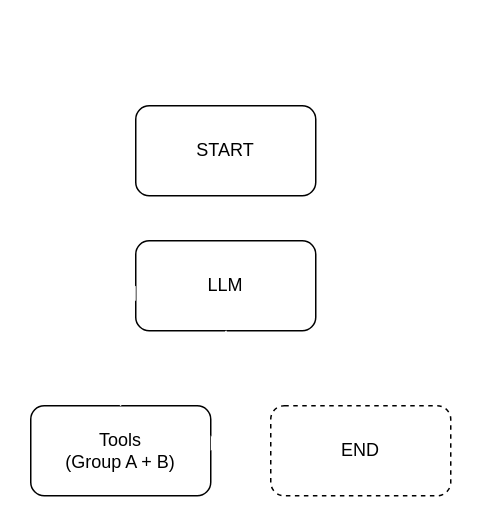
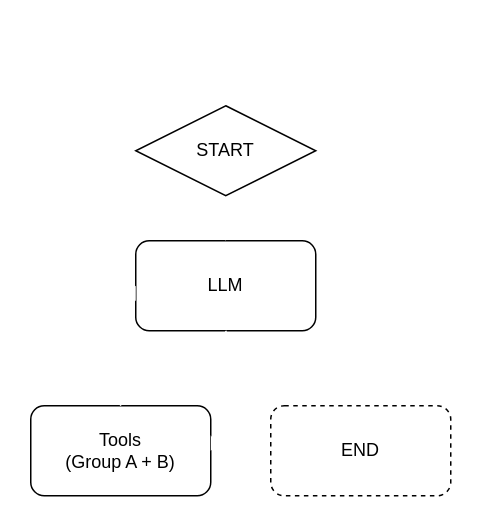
  <mxCell id="0" />
  <mxCell id="1" parent="0" />
  <mxCell id="2" value="LLM" style="rounded=1;whiteSpace=wrap;html=1;" parent="1" vertex="1"><mxGeometry x="90" y="160" width="120" height="60" as="geometry" /></mxCell>
  <mxCell id="3" value="END" style="rounded=1;whiteSpace=wrap;html=1;dashed=1;" parent="1" vertex="1"><mxGeometry x="180" y="270" width="120" height="60" as="geometry" /></mxCell>
  <mxCell id="4" value="Tools&lt;div&gt;(Group A + B)&lt;/div&gt;" style="rounded=1;whiteSpace=wrap;html=1;" parent="1" vertex="1"><mxGeometry x="20" y="270" width="120" height="60" as="geometry" /></mxCell>
  <mxCell id="5" value="" style="endArrow=classic;html=1;entryX=0;entryY=0.5;entryDx=0;entryDy=0;strokeColor=#FFFFFF;" parent="1" target="2" edge="1"><mxGeometry width="50" height="50" relative="1" as="geometry"><mxPoint x="80" y="270" as="sourcePoint" /><mxPoint x="130" y="220" as="targetPoint" /><Array as="points"><mxPoint x="70" y="230" /></Array></mxGeometry></mxCell>
  <mxCell id="6" value="" style="endArrow=classic;html=1;entryX=0;entryY=0.5;entryDx=0;entryDy=0;dashPattern=1 3;strokeColor=#FFFFFF;" parent="1" edge="1"><mxGeometry width="50" height="50" relative="1" as="geometry"><mxPoint x="150" y="220" as="sourcePoint" /><mxPoint x="140" y="300" as="targetPoint" /><Array as="points"><mxPoint x="160" y="260" /></Array></mxGeometry></mxCell>
- <mxCell id="8" value="START" style="rounded=1;whiteSpace=wrap;html=1;" parent="1" vertex="1"><mxGeometry x="90" y="70" width="120" height="60" as="geometry" /></mxCell>
+ <mxCell id="7" style="edgeStyle=none;html=1;exitX=0.5;exitY=1;exitDx=0;exitDy=0;entryX=0.5;entryY=0;entryDx=0;entryDy=0;strokeColor=#FFFFFF;" parent="1" source="8" target="2" edge="1"><mxGeometry relative="1" as="geometry" /></mxCell>
+ <mxCell id="8" value="START" style="rhombus;whiteSpace=wrap;html=1;" parent="1" vertex="1"><mxGeometry x="90" y="70" width="120" height="60" as="geometry" /></mxCell>
  <mxCell id="9" value="&lt;font color=&quot;#ffffff&quot; style=&quot;font-size: 18px;&quot;&gt;&lt;font style=&quot;&quot;&gt;&lt;font color=&quot;#ffffff&quot;&gt;(a) Autonomous&lt;span style=&quot;color: rgb(255, 255, 255); background-color: transparent;&quot;&gt;&amp;nbsp;Agent&lt;/span&gt;&lt;br&gt;&lt;/font&gt;&lt;/font&gt;&lt;/font&gt;" style="text;html=1;align=center;verticalAlign=middle;whiteSpace=wrap;rounded=0;strokeColor=none;" parent="1" vertex="1"><mxGeometry x="28" y="20" width="270" height="30" as="geometry" /></mxCell>
